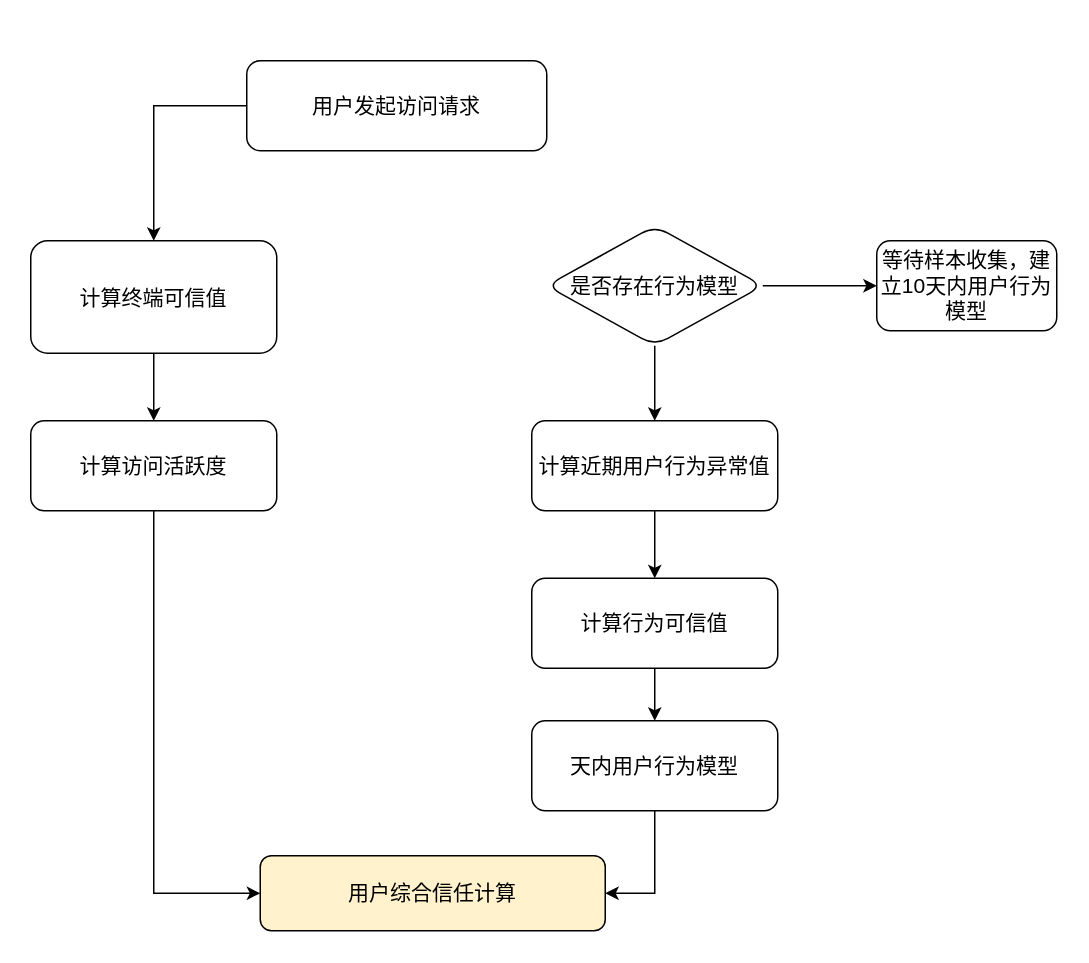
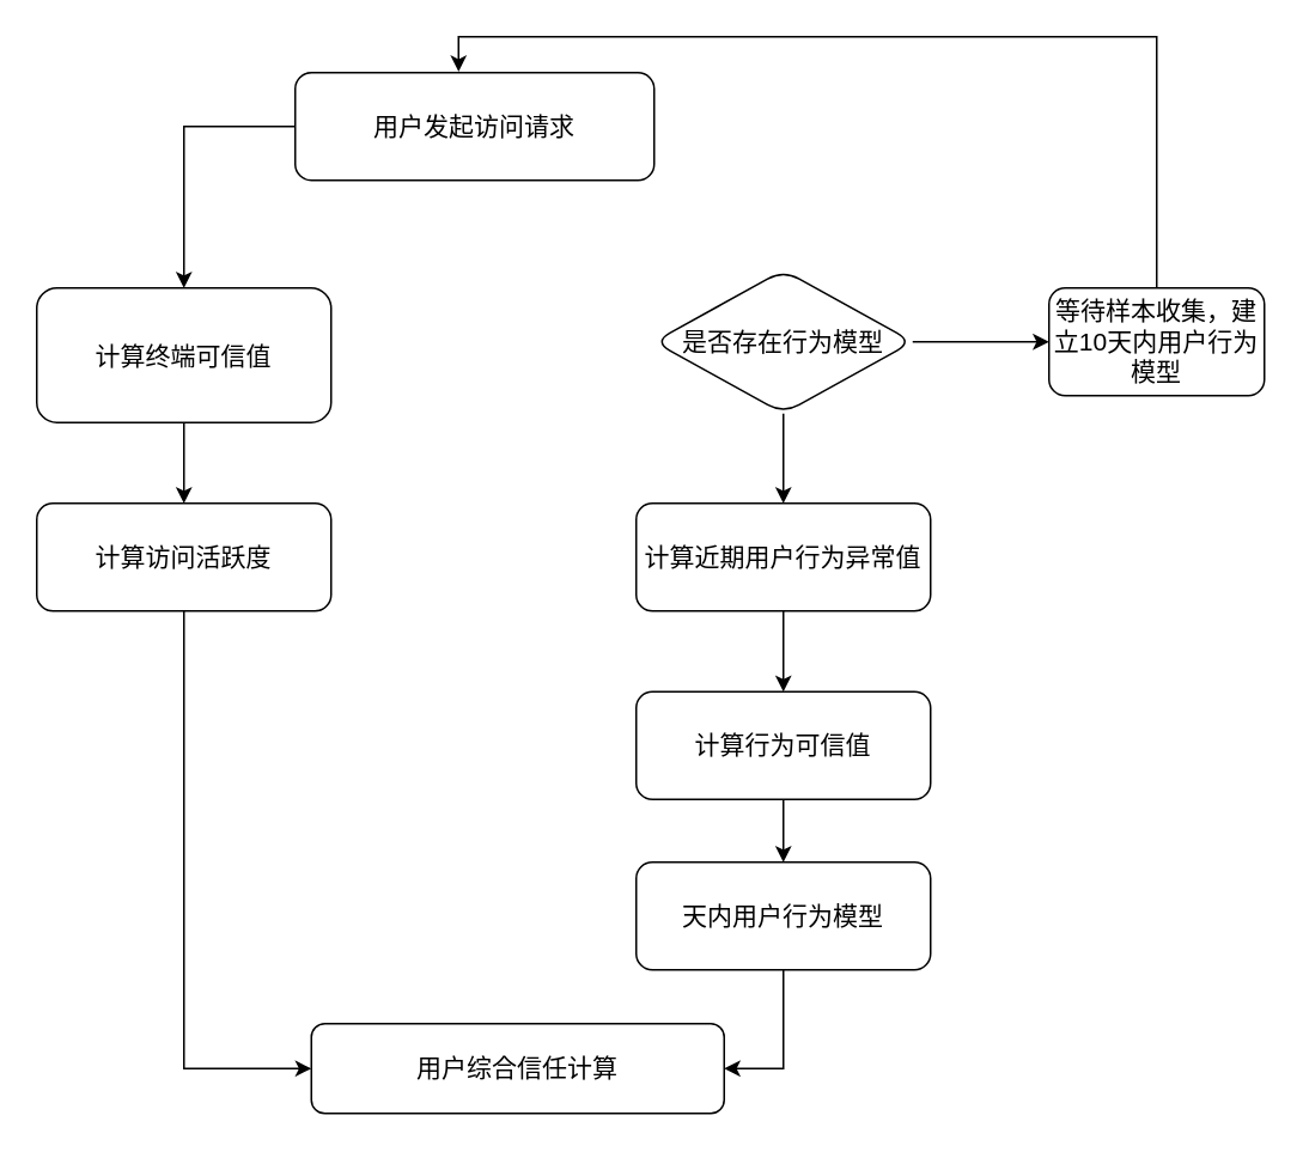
  <mxCell id="0" />
  <mxCell id="1" parent="0" />
  <mxCell id="2" style="edgeStyle=orthogonalEdgeStyle;rounded=0;orthogonalLoop=1;jettySize=auto;html=1;entryX=0.5;entryY=0;entryDx=0;entryDy=0;fontSize=14;" edge="1" parent="1" source="3" target="5"><mxGeometry relative="1" as="geometry"><Array as="points"><mxPoint x="102" y="70" /></Array></mxGeometry></mxCell>
  <mxCell id="3" value="用户发起访问请求" style="rounded=1;whiteSpace=wrap;html=1;fontSize=14;" vertex="1" parent="1"><mxGeometry x="164" y="40" width="200" height="60" as="geometry" /></mxCell>
  <mxCell id="4" value="" style="edgeStyle=orthogonalEdgeStyle;rounded=0;orthogonalLoop=1;jettySize=auto;html=1;fontSize=14;" edge="1" parent="1" source="5" target="15"><mxGeometry relative="1" as="geometry" /></mxCell>
  <mxCell id="5" value="计算终端可信值" style="rounded=1;whiteSpace=wrap;html=1;fontSize=14;" vertex="1" parent="1"><mxGeometry x="20" y="160" width="164" height="75" as="geometry" /></mxCell>
  <mxCell id="6" value="" style="edgeStyle=orthogonalEdgeStyle;rounded=0;orthogonalLoop=1;jettySize=auto;html=1;fontSize=14;" edge="1" parent="1" source="7" target="13"><mxGeometry relative="1" as="geometry" /></mxCell>
  <mxCell id="7" value="计算近期用户行为异常值" style="rounded=1;whiteSpace=wrap;html=1;fontSize=14;" vertex="1" parent="1"><mxGeometry x="354" y="280" width="164" height="60" as="geometry" /></mxCell>
  <mxCell id="8" value="" style="edgeStyle=orthogonalEdgeStyle;rounded=0;orthogonalLoop=1;jettySize=auto;html=1;fontSize=14;" edge="1" parent="1" source="10" target="11"><mxGeometry relative="1" as="geometry" /></mxCell>
  <mxCell id="9" value="" style="edgeStyle=orthogonalEdgeStyle;rounded=0;orthogonalLoop=1;jettySize=auto;html=1;fontSize=14;" edge="1" parent="1" source="10" target="7"><mxGeometry relative="1" as="geometry" /></mxCell>
  <mxCell id="10" value="是否存在行为模型" style="rhombus;whiteSpace=wrap;html=1;rounded=1;fontSize=14;" vertex="1" parent="1"><mxGeometry x="364" y="150" width="144" height="80" as="geometry" /></mxCell>
  <mxCell id="11" value="等待样本收集，建立10天内用户行为模型" style="whiteSpace=wrap;html=1;rounded=1;fontSize=14;" vertex="1" parent="1"><mxGeometry x="584" y="160" width="120" height="60" as="geometry" /></mxCell>
  <mxCell id="12" value="" style="edgeStyle=orthogonalEdgeStyle;rounded=0;orthogonalLoop=1;jettySize=auto;html=1;fontSize=14;" edge="1" parent="1" source="13" target="17"><mxGeometry relative="1" as="geometry" /></mxCell>
  <mxCell id="13" value="计算行为可信值" style="rounded=1;whiteSpace=wrap;html=1;fontSize=14;" vertex="1" parent="1"><mxGeometry x="354" y="385" width="164" height="60" as="geometry" /></mxCell>
  <mxCell id="14" style="edgeStyle=orthogonalEdgeStyle;rounded=0;orthogonalLoop=1;jettySize=auto;html=1;entryX=0;entryY=0.5;entryDx=0;entryDy=0;fontSize=14;" edge="1" parent="1" source="15" target="19"><mxGeometry relative="1" as="geometry" /></mxCell>
  <mxCell id="15" value="计算访问活跃度" style="rounded=1;whiteSpace=wrap;html=1;fontSize=14;" vertex="1" parent="1"><mxGeometry x="20" y="280" width="164" height="60" as="geometry" /></mxCell>
  <mxCell id="16" style="edgeStyle=orthogonalEdgeStyle;rounded=0;orthogonalLoop=1;jettySize=auto;html=1;entryX=1;entryY=0.5;entryDx=0;entryDy=0;fontSize=14;" edge="1" parent="1" source="17" target="19"><mxGeometry relative="1" as="geometry" /></mxCell>
  <mxCell id="17" value="天内用户行为模型" style="rounded=1;whiteSpace=wrap;html=1;fontSize=14;" vertex="1" parent="1"><mxGeometry x="354" y="480" width="164" height="60" as="geometry" /></mxCell>
- <mxCell id="19" value="用户综合信任计算" style="rounded=1;whiteSpace=wrap;html=1;fontSize=14;fillColor=#fff2cc;" vertex="1" parent="1"><mxGeometry x="173" y="570" width="230" height="50" as="geometry" /></mxCell>
+ <mxCell id="18" style="edgeStyle=orthogonalEdgeStyle;rounded=0;orthogonalLoop=1;jettySize=auto;html=1;entryX=0.455;entryY=-0.009;entryDx=0;entryDy=0;entryPerimeter=0;fontSize=14;" edge="1" parent="1" source="11" target="3"><mxGeometry relative="1" as="geometry"><Array as="points"><mxPoint x="644" y="20" /><mxPoint x="255" y="20" /></Array></mxGeometry></mxCell>
+ <mxCell id="19" value="用户综合信任计算" style="rounded=1;whiteSpace=wrap;html=1;fontSize=14;" vertex="1" parent="1"><mxGeometry x="173" y="570" width="230" height="50" as="geometry" /></mxCell>
